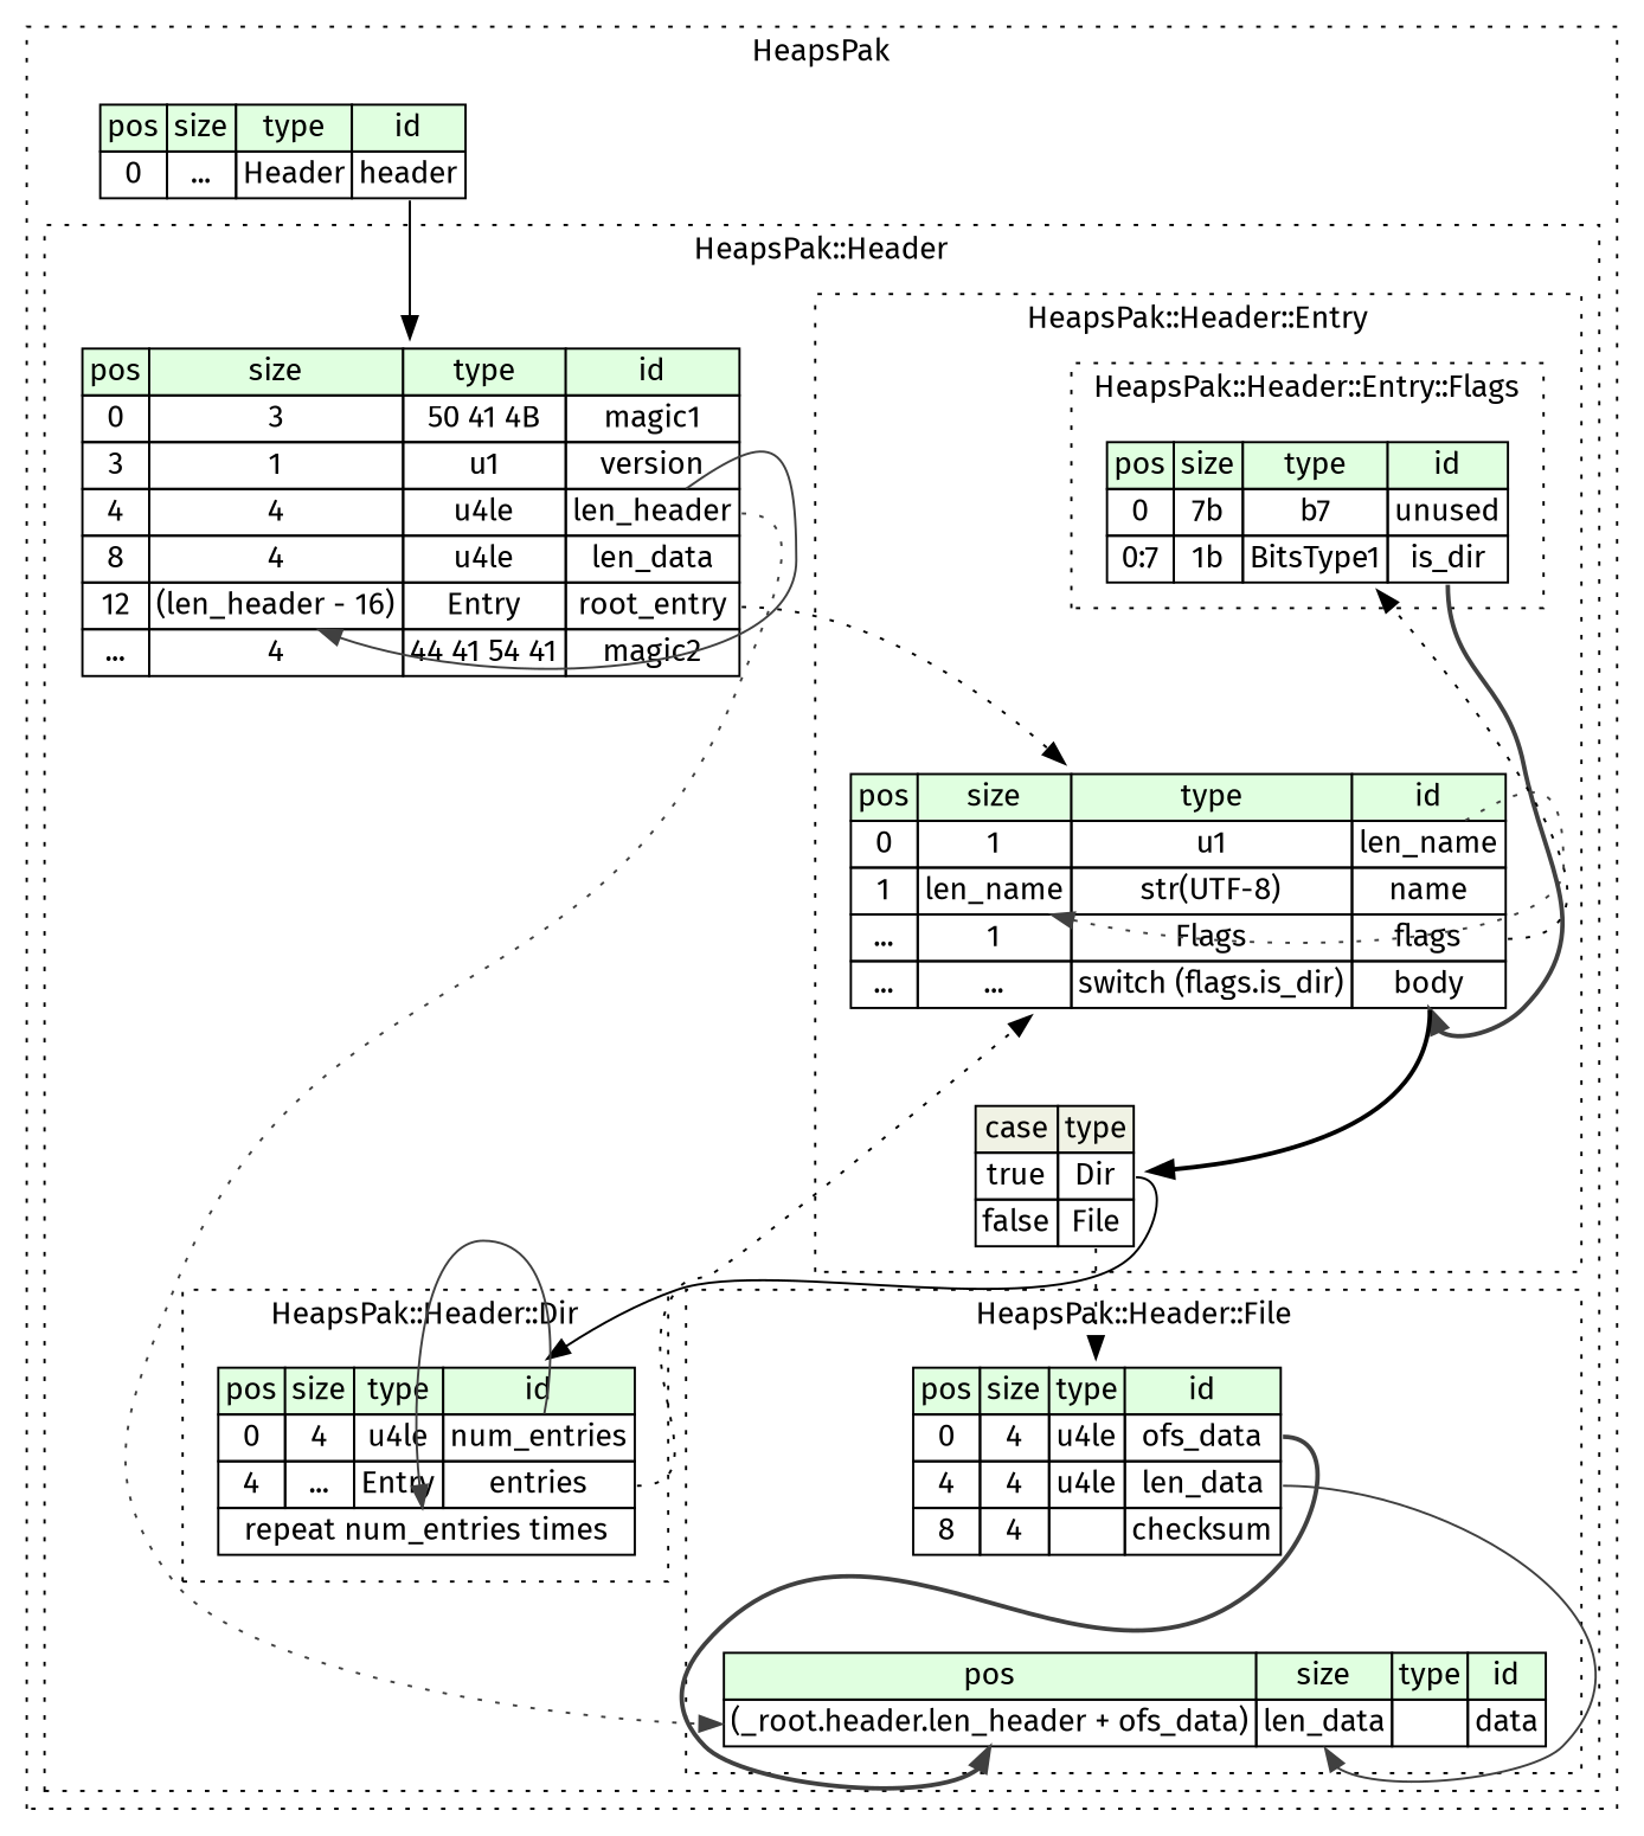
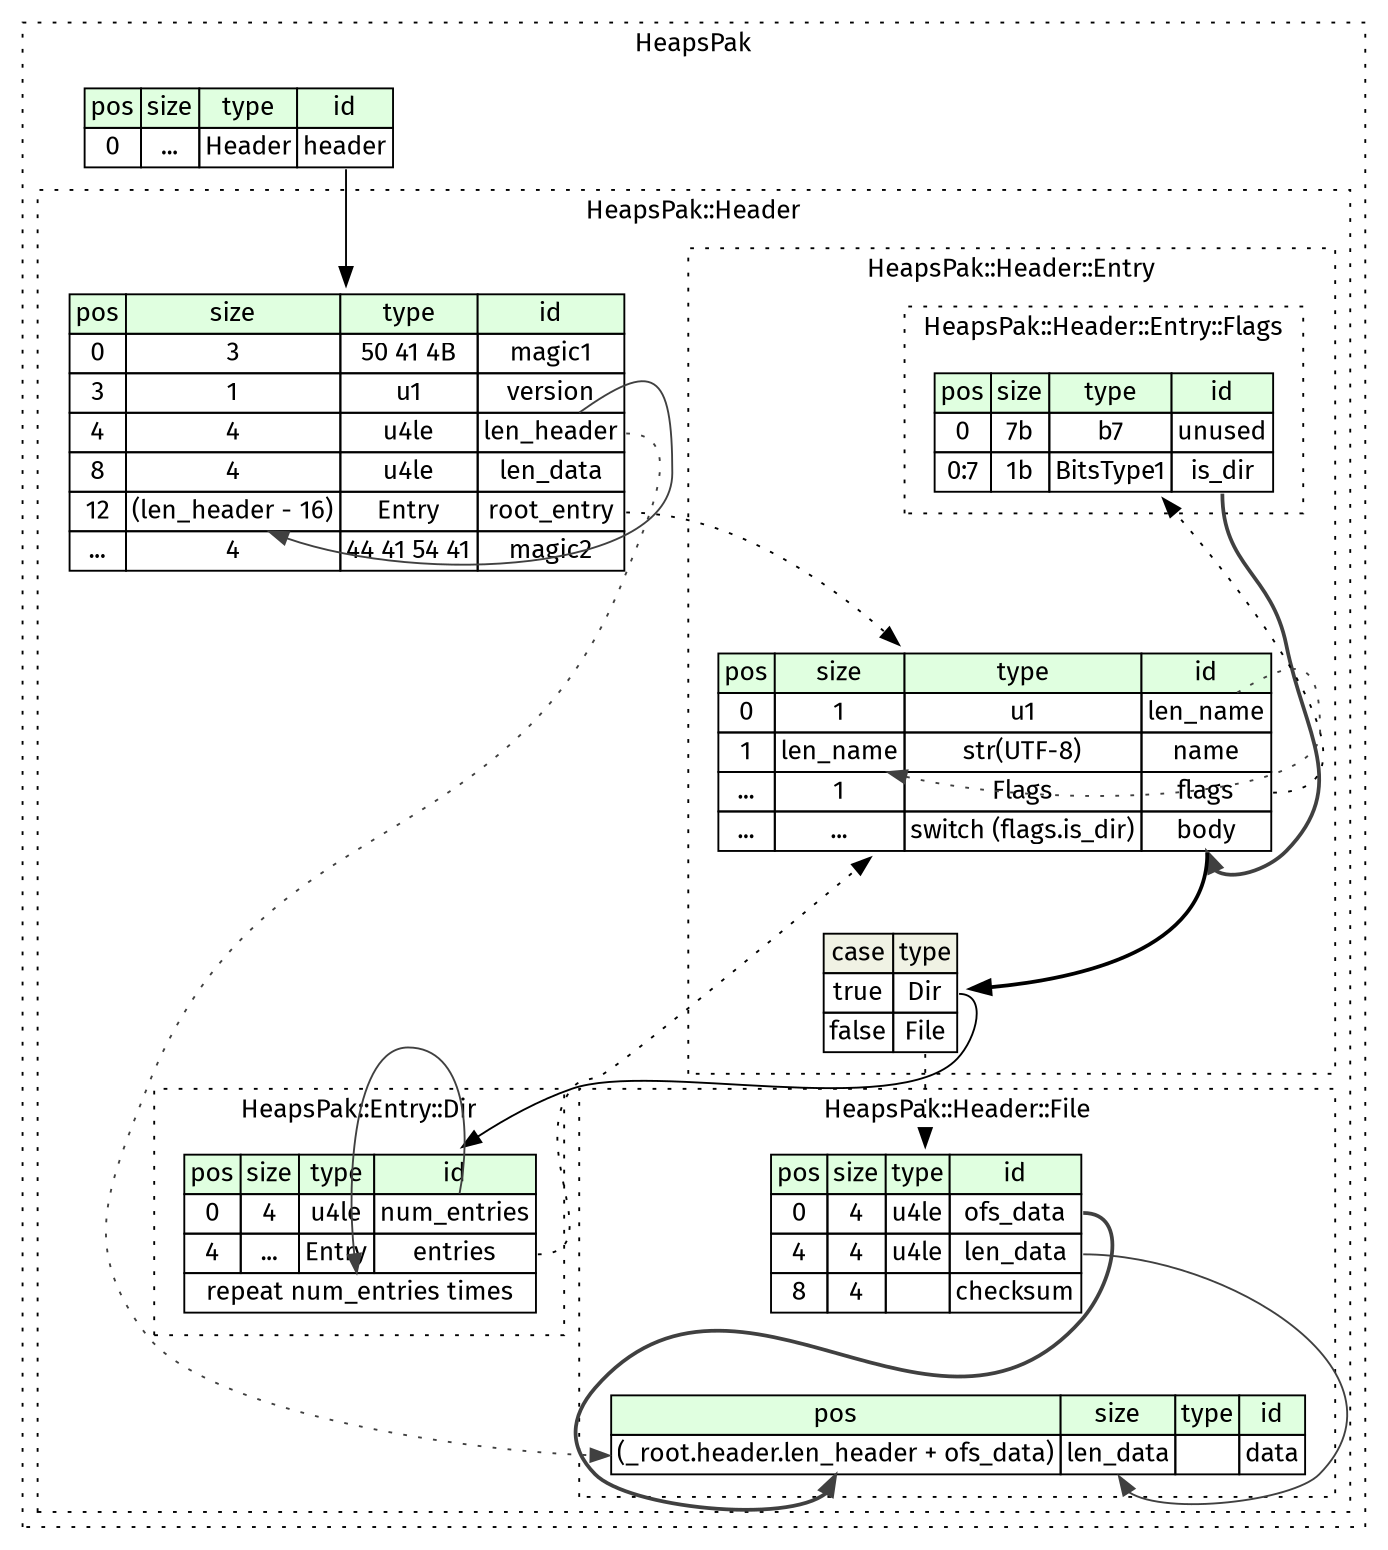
  digraph {
    rankdir=TB
    fontname="Fira Sans"
    node [shape=plaintext fontname="Fira Sans"]
    edge [tailport=len_header_type style=dotted fontname="Fira Sans"]
    n1 [label=<<TABLE BORDER="0" CELLBORDER="1" CELLSPACING="0"> 						<TR><TD BGCOLOR="#E0FFE0">pos</TD><TD BGCOLOR="#E0FFE0">size</TD><TD BGCOLOR="#E0FFE0">type</TD><TD BGCOLOR="#E0FFE0">id</TD></TR> 						<TR><TD PORT="unused_pos">0</TD><TD PORT="unused_size">7b</TD><TD>b7</TD><TD PORT="unused_type">unused</TD></TR> 						<TR><TD PORT="is_dir_pos">0:7</TD><TD PORT="is_dir_size">1b</TD><TD>BitsType1</TD><TD PORT="is_dir_type">is_dir</TD></TR> 					</TABLE>>]
    n2 [label=<<TABLE BORDER="0" CELLBORDER="1" CELLSPACING="0"> 					<TR><TD BGCOLOR="#E0FFE0">pos</TD><TD BGCOLOR="#E0FFE0">size</TD><TD BGCOLOR="#E0FFE0">type</TD><TD BGCOLOR="#E0FFE0">id</TD></TR> 					<TR><TD PORT="len_name_pos">0</TD><TD PORT="len_name_size">1</TD><TD>u1</TD><TD PORT="len_name_type">len_name</TD></TR> 					<TR><TD PORT="name_pos">1</TD><TD PORT="name_size">len_name</TD><TD>str(UTF-8)</TD><TD PORT="name_type">name</TD></TR> 					<TR><TD PORT="flags_pos">...</TD><TD PORT="flags_size">1</TD><TD>Flags</TD><TD PORT="flags_type">flags</TD></TR> 					<TR><TD PORT="body_pos">...</TD><TD PORT="body_size">...</TD><TD>switch (flags.is_dir)</TD><TD PORT="body_type">body</TD></TR> 				</TABLE>>]
    n3 [label=<<TABLE BORDER="0" CELLBORDER="1" CELLSPACING="0"> 	<TR><TD BGCOLOR="#F0F2E4">case</TD><TD BGCOLOR="#F0F2E4">type</TD></TR> 	<TR><TD>true</TD><TD PORT="case0">Dir</TD></TR> 	<TR><TD>false</TD><TD PORT="case1">File</TD></TR> </TABLE>>]
    n4 [label=<<TABLE BORDER="0" CELLBORDER="1" CELLSPACING="0"> 					<TR><TD BGCOLOR="#E0FFE0">pos</TD><TD BGCOLOR="#E0FFE0">size</TD><TD BGCOLOR="#E0FFE0">type</TD><TD BGCOLOR="#E0FFE0">id</TD></TR> 					<TR><TD PORT="ofs_data_pos">0</TD><TD PORT="ofs_data_size">4</TD><TD>u4le</TD><TD PORT="ofs_data_type">ofs_data</TD></TR> 					<TR><TD PORT="len_data_pos">4</TD><TD PORT="len_data_size">4</TD><TD>u4le</TD><TD PORT="len_data_type">len_data</TD></TR> 					<TR><TD PORT="checksum_pos">8</TD><TD PORT="checksum_size">4</TD><TD></TD><TD PORT="checksum_type">checksum</TD></TR> 				</TABLE>>]
    n5 [label=<<TABLE BORDER="0" CELLBORDER="1" CELLSPACING="0"> 					<TR><TD BGCOLOR="#E0FFE0">pos</TD><TD BGCOLOR="#E0FFE0">size</TD><TD BGCOLOR="#E0FFE0">type</TD><TD BGCOLOR="#E0FFE0">id</TD></TR> 					<TR><TD PORT="data_pos">(_root.header.len_header + ofs_data)</TD><TD PORT="data_size">len_data</TD><TD></TD><TD PORT="data_type">data</TD></TR> 				</TABLE>>]
    n6 [label=<<TABLE BORDER="0" CELLBORDER="1" CELLSPACING="0"> 					<TR><TD BGCOLOR="#E0FFE0">pos</TD><TD BGCOLOR="#E0FFE0">size</TD><TD BGCOLOR="#E0FFE0">type</TD><TD BGCOLOR="#E0FFE0">id</TD></TR> 					<TR><TD PORT="num_entries_pos">0</TD><TD PORT="num_entries_size">4</TD><TD>u4le</TD><TD PORT="num_entries_type">num_entries</TD></TR> 					<TR><TD PORT="entries_pos">4</TD><TD PORT="entries_size">...</TD><TD>Entry</TD><TD PORT="entries_type">entries</TD></TR> 					<TR><TD COLSPAN="4" PORT="entries__repeat">repeat num_entries times</TD></TR> 				</TABLE>>]
    n7 [label=<<TABLE BORDER="0" CELLBORDER="1" CELLSPACING="0"> 				<TR><TD BGCOLOR="#E0FFE0">pos</TD><TD BGCOLOR="#E0FFE0">size</TD><TD BGCOLOR="#E0FFE0">type</TD><TD BGCOLOR="#E0FFE0">id</TD></TR> 				<TR><TD PORT="magic1_pos">0</TD><TD PORT="magic1_size">3</TD><TD>50 41 4B</TD><TD PORT="magic1_type">magic1</TD></TR> 				<TR><TD PORT="version_pos">3</TD><TD PORT="version_size">1</TD><TD>u1</TD><TD PORT="version_type">version</TD></TR> 				<TR><TD PORT="len_header_pos">4</TD><TD PORT="len_header_size">4</TD><TD>u4le</TD><TD PORT="len_header_type">len_header</TD></TR> 				<TR><TD PORT="len_data_pos">8</TD><TD PORT="len_data_size">4</TD><TD>u4le</TD><TD PORT="len_data_type">len_data</TD></TR> 				<TR><TD PORT="root_entry_pos">12</TD><TD PORT="root_entry_size">(len_header - 16)</TD><TD>Entry</TD><TD PORT="root_entry_type">root_entry</TD></TR> 				<TR><TD PORT="magic2_pos">...</TD><TD PORT="magic2_size">4</TD><TD>44 41 54 41</TD><TD PORT="magic2_type">magic2</TD></TR> 			</TABLE>>]
    n8 [label=<<TABLE BORDER="0" CELLBORDER="1" CELLSPACING="0"> 			<TR><TD BGCOLOR="#E0FFE0">pos</TD><TD BGCOLOR="#E0FFE0">size</TD><TD BGCOLOR="#E0FFE0">type</TD><TD BGCOLOR="#E0FFE0">id</TD></TR> 			<TR><TD PORT="header_pos">0</TD><TD PORT="header_size">...</TD><TD>Header</TD><TD PORT="header_type">header</TD></TR> 		</TABLE>>]
    subgraph cluster_1 {
      label=HeapsPak
      style=dotted
      n8
      subgraph cluster_2 {
        label="HeapsPak::Header"
        style=dotted
        n7
        subgraph cluster_3 {
          label="HeapsPak::Header::Entry"
          style=dotted
          n2
          n3
          subgraph cluster_4 {
            label="HeapsPak::Header::Entry::Flags"
            style=dotted
            n1
          }
        }
        subgraph cluster_5 {
          label="HeapsPak::Header::File"
          style=dotted
          n4
          n5
        }
        subgraph cluster_6 {
-         label="HeapsPak::Header::Dir"
+         label="HeapsPak::Entry::Dir"
          style=dotted
          n6
        }
      }
    }
    n1 -> n2 [color="#404040" headport=body_type tailport=is_dir_type style=bold]
    n2 -> n1 [tailport=flags_type]
    n2 -> n2 [color="#404040" headport=name_size tailport=len_name_type]
    n2 -> n3 [style=bold tailport=body_type]
    n3 -> n4 [tailport=case1]
    n3 -> n6 [style=solid tailport=case0]
    n4 -> n5 [color="#404040" headport=data_pos tailport=ofs_data_type style=bold]
    n4 -> n5 [color="#404040" headport=data_size tailport=len_data_type style=solid]
    n6 -> n2 [tailport=entries_type]
    n6 -> n6 [color="#404040" headport=entries__repeat tailport=num_entries_type style=solid]
    n7 -> n2 [tailport=root_entry_type]
    n7 -> n5 [color="#404040" headport=data_pos]
    n7 -> n7 [color="#404040" headport=root_entry_size style=solid]
    n8 -> n7 [style=solid tailport=header_type]
  }
